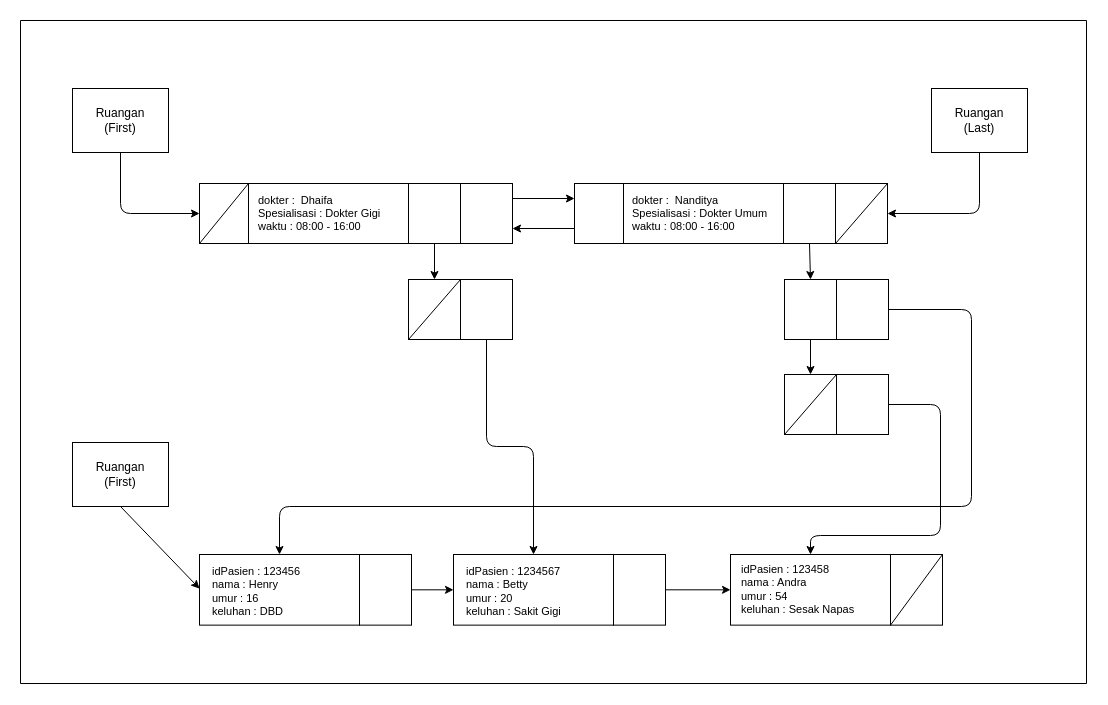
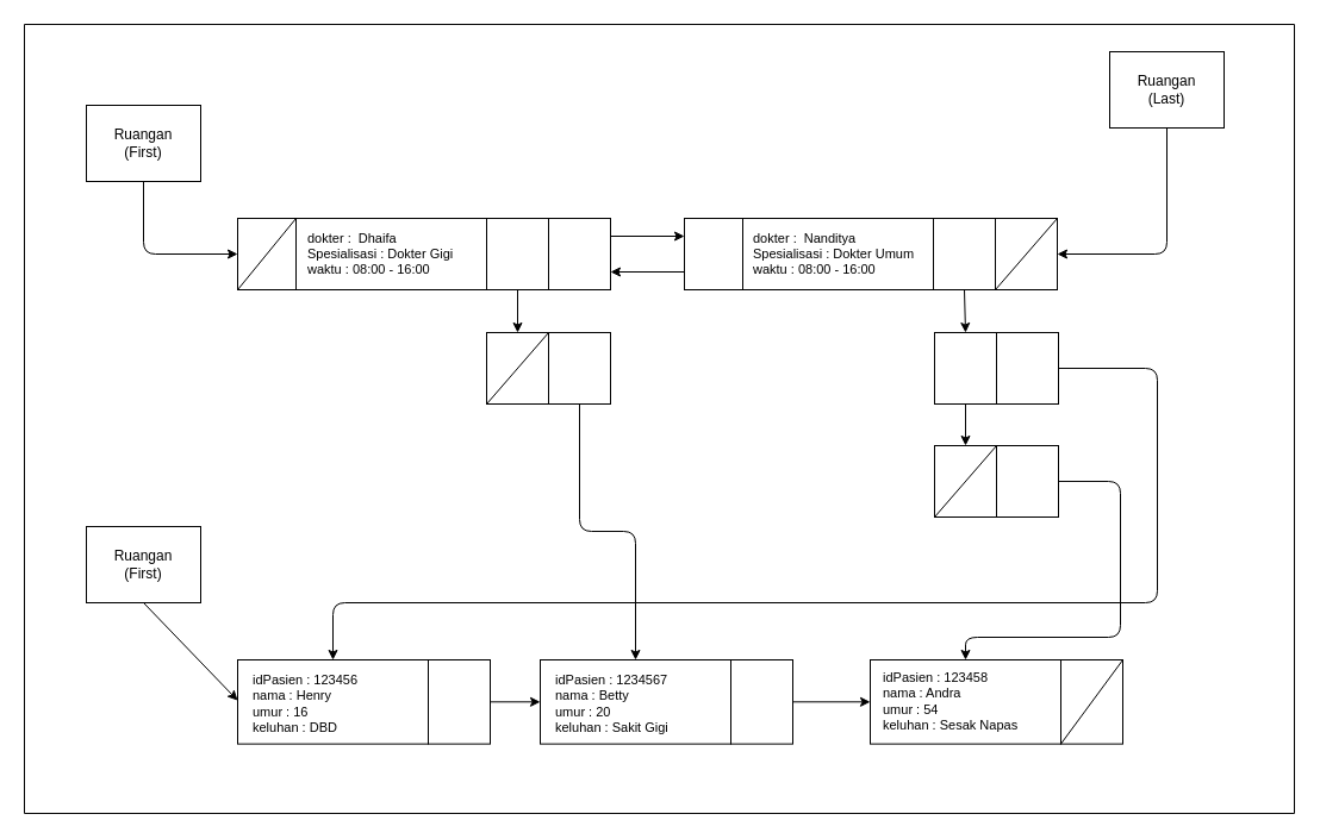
  <mxCell id="0" />
  <mxCell id="1" parent="0" />
  <mxCell id="2" style="edgeStyle=none;html=1;exitX=0.5;exitY=1;exitDx=0;exitDy=0;entryX=0;entryY=0.5;entryDx=0;entryDy=0;" parent="1" source="3" target="7" edge="1"><mxGeometry relative="1" as="geometry"><Array as="points"><mxPoint x="120" y="213" /></Array></mxGeometry></mxCell>
  <mxCell id="3" value="Ruangan&lt;br&gt;(First)" style="rounded=0;whiteSpace=wrap;html=1;" parent="1" vertex="1"><mxGeometry x="72" y="88" width="96" height="64" as="geometry" /></mxCell>
  <mxCell id="4" value="" style="group;container=1;" parent="1" vertex="1" connectable="0"><mxGeometry x="199" y="183" width="313" height="60" as="geometry" /></mxCell>
  <mxCell id="5" value="" style="rounded=0;whiteSpace=wrap;html=1;" parent="4" vertex="1"><mxGeometry x="49" width="160" height="60" as="geometry" /></mxCell>
  <mxCell id="6" value="" style="rounded=0;whiteSpace=wrap;html=1;" parent="4" vertex="1"><mxGeometry x="209" width="52" height="60" as="geometry" /></mxCell>
  <mxCell id="7" value="" style="rounded=0;whiteSpace=wrap;html=1;" parent="4" vertex="1"><mxGeometry width="49" height="60" as="geometry" /></mxCell>
  <mxCell id="8" value="" style="rounded=0;whiteSpace=wrap;html=1;" parent="4" vertex="1"><mxGeometry x="261" width="52" height="60" as="geometry" /></mxCell>
  <mxCell id="9" value="" style="endArrow=none;html=1;exitX=0;exitY=1;exitDx=0;exitDy=0;entryX=1;entryY=0;entryDx=0;entryDy=0;" parent="4" source="7" target="7" edge="1"><mxGeometry width="50" height="50" as="geometry"><mxPoint x="-2" y="52" as="sourcePoint" /><mxPoint x="48" y="2" as="targetPoint" /></mxGeometry></mxCell>
  <mxCell id="10" value="&lt;div style=&quot;text-align: justify ; font-size: 11px&quot;&gt;&lt;font style=&quot;font-size: 11px&quot;&gt;dokter :&amp;nbsp; Dhaifa&lt;/font&gt;&lt;/div&gt;&lt;div style=&quot;text-align: justify ; font-size: 11px&quot;&gt;&lt;span&gt;&lt;font style=&quot;font-size: 11px&quot;&gt;Spesialisasi : Dokter Gigi&lt;/font&gt;&lt;/span&gt;&lt;/div&gt;&lt;div style=&quot;text-align: justify ; font-size: 11px&quot;&gt;&lt;font style=&quot;font-size: 11px&quot;&gt;waktu : 08:00 - 16:00&lt;/font&gt;&lt;/div&gt;" style="text;html=1;align=left;verticalAlign=middle;resizable=0;points=[];autosize=1;strokeColor=none;" parent="4" vertex="1"><mxGeometry x="57" y="7" width="132" height="46" as="geometry" /></mxCell>
  <mxCell id="11" value="" style="group;container=1;" parent="1" vertex="1" connectable="0"><mxGeometry x="574" y="183" width="313" height="60" as="geometry" /></mxCell>
  <mxCell id="12" value="" style="rounded=0;whiteSpace=wrap;html=1;" parent="11" vertex="1"><mxGeometry x="49" width="160" height="60" as="geometry" /></mxCell>
  <mxCell id="13" value="" style="rounded=0;whiteSpace=wrap;html=1;" parent="11" vertex="1"><mxGeometry x="209" width="52" height="60" as="geometry" /></mxCell>
  <mxCell id="14" value="" style="rounded=0;whiteSpace=wrap;html=1;" parent="11" vertex="1"><mxGeometry width="49" height="60" as="geometry" /></mxCell>
  <mxCell id="15" value="" style="rounded=0;whiteSpace=wrap;html=1;" parent="11" vertex="1"><mxGeometry x="261" width="52" height="60" as="geometry" /></mxCell>
  <mxCell id="16" value="" style="endArrow=none;html=1;exitX=0;exitY=1;exitDx=0;exitDy=0;entryX=1;entryY=0;entryDx=0;entryDy=0;" parent="11" source="15" target="15" edge="1"><mxGeometry x="-737" y="-235" width="50" height="50" as="geometry"><mxPoint x="261" y="60" as="sourcePoint" /><mxPoint x="313" as="targetPoint" /></mxGeometry></mxCell>
  <mxCell id="17" value="&lt;div style=&quot;text-align: justify ; font-size: 11px&quot;&gt;&lt;font style=&quot;font-size: 11px&quot;&gt;dokter :&amp;nbsp; Nanditya&lt;/font&gt;&lt;/div&gt;&lt;div style=&quot;text-align: justify ; font-size: 11px&quot;&gt;&lt;span&gt;&lt;font style=&quot;font-size: 11px&quot;&gt;Spesialisasi : Dokter Umum&lt;/font&gt;&lt;/span&gt;&lt;/div&gt;&lt;div style=&quot;text-align: justify ; font-size: 11px&quot;&gt;&lt;font style=&quot;font-size: 11px&quot;&gt;waktu : 08:00 - 16:00&lt;/font&gt;&lt;/div&gt;" style="text;html=1;align=left;verticalAlign=middle;resizable=0;points=[];autosize=1;strokeColor=none;" parent="11" vertex="1"><mxGeometry x="56" y="7" width="145" height="46" as="geometry" /></mxCell>
  <mxCell id="18" style="edgeStyle=none;html=1;exitX=1;exitY=0.25;exitDx=0;exitDy=0;entryX=0;entryY=0.25;entryDx=0;entryDy=0;" parent="1" source="8" target="14" edge="1"><mxGeometry relative="1" as="geometry" /></mxCell>
  <mxCell id="19" style="edgeStyle=none;html=1;exitX=0;exitY=0.75;exitDx=0;exitDy=0;entryX=1;entryY=0.75;entryDx=0;entryDy=0;" parent="1" source="14" target="8" edge="1"><mxGeometry relative="1" as="geometry" /></mxCell>
  <mxCell id="20" value="" style="group" parent="1" vertex="1" connectable="0"><mxGeometry x="408" y="279" width="104" height="60" as="geometry" /></mxCell>
  <mxCell id="21" value="" style="rounded=0;whiteSpace=wrap;html=1;" parent="20" vertex="1"><mxGeometry width="52" height="60" as="geometry" /></mxCell>
  <mxCell id="22" value="" style="rounded=0;whiteSpace=wrap;html=1;" parent="20" vertex="1"><mxGeometry x="52" width="52" height="60" as="geometry" /></mxCell>
  <mxCell id="23" value="" style="endArrow=none;html=1;exitX=0;exitY=1;exitDx=0;exitDy=0;entryX=1;entryY=0;entryDx=0;entryDy=0;" parent="20" source="21" target="21" edge="1"><mxGeometry width="50" height="50" relative="1" as="geometry"><mxPoint x="165" y="71" as="sourcePoint" /><mxPoint x="215" y="21" as="targetPoint" /></mxGeometry></mxCell>
  <mxCell id="24" value="" style="group" parent="1" vertex="1" connectable="0"><mxGeometry x="784" y="374" width="104" height="60" as="geometry" /></mxCell>
  <mxCell id="25" value="" style="rounded=0;whiteSpace=wrap;html=1;" parent="24" vertex="1"><mxGeometry width="52" height="60" as="geometry" /></mxCell>
  <mxCell id="26" value="" style="rounded=0;whiteSpace=wrap;html=1;" parent="24" vertex="1"><mxGeometry x="52" width="52" height="60" as="geometry" /></mxCell>
  <mxCell id="27" value="" style="endArrow=none;html=1;exitX=0;exitY=1;exitDx=0;exitDy=0;entryX=1;entryY=0;entryDx=0;entryDy=0;" parent="24" source="25" target="25" edge="1"><mxGeometry width="50" height="50" relative="1" as="geometry"><mxPoint y="-35" as="sourcePoint" /><mxPoint x="52" y="-95" as="targetPoint" /></mxGeometry></mxCell>
  <mxCell id="28" value="" style="group" parent="1" vertex="1" connectable="0"><mxGeometry x="784" y="279" width="104" height="60" as="geometry" /></mxCell>
  <mxCell id="29" value="" style="rounded=0;whiteSpace=wrap;html=1;" parent="28" vertex="1"><mxGeometry width="52" height="60" as="geometry" /></mxCell>
  <mxCell id="30" value="" style="rounded=0;whiteSpace=wrap;html=1;" parent="28" vertex="1"><mxGeometry x="52" width="52" height="60" as="geometry" /></mxCell>
  <mxCell id="31" style="edgeStyle=none;html=1;exitX=0.5;exitY=1;exitDx=0;exitDy=0;entryX=0.5;entryY=0;entryDx=0;entryDy=0;" parent="1" source="6" target="21" edge="1"><mxGeometry relative="1" as="geometry" /></mxCell>
  <mxCell id="32" style="edgeStyle=none;html=1;exitX=0.5;exitY=1;exitDx=0;exitDy=0;entryX=0.5;entryY=0;entryDx=0;entryDy=0;" parent="1" source="13" target="29" edge="1"><mxGeometry relative="1" as="geometry" /></mxCell>
  <mxCell id="33" style="edgeStyle=none;html=1;exitX=0.5;exitY=1;exitDx=0;exitDy=0;" parent="1" source="29" target="25" edge="1"><mxGeometry relative="1" as="geometry" /></mxCell>
  <mxCell id="34" style="edgeStyle=none;html=1;exitX=0.5;exitY=1;exitDx=0;exitDy=0;entryX=1;entryY=0.5;entryDx=0;entryDy=0;" parent="1" source="35" target="15" edge="1"><mxGeometry relative="1" as="geometry"><Array as="points"><mxPoint x="979" y="213" /></Array></mxGeometry></mxCell>
- <mxCell id="35" value="Ruangan&lt;br&gt;(Last)" style="rounded=0;whiteSpace=wrap;html=1;" parent="1" vertex="1"><mxGeometry x="931" y="88" width="96" height="64" as="geometry" /></mxCell>
+ <mxCell id="35" value="Ruangan&lt;br&gt;(Last)" style="rounded=0;whiteSpace=wrap;html=1;" parent="1" vertex="1"><mxGeometry x="931" y="43" width="96" height="64" as="geometry" /></mxCell>
  <mxCell id="36" style="edgeStyle=none;html=1;exitX=0.5;exitY=1;exitDx=0;exitDy=0;entryX=0;entryY=0.483;entryDx=0;entryDy=0;entryPerimeter=0;" parent="1" source="37" target="39" edge="1"><mxGeometry relative="1" as="geometry"><mxPoint x="194" y="583" as="targetPoint" /></mxGeometry></mxCell>
  <mxCell id="37" value="Ruangan&lt;br&gt;(First)" style="rounded=0;whiteSpace=wrap;html=1;" parent="1" vertex="1"><mxGeometry x="72" y="442" width="96" height="64" as="geometry" /></mxCell>
  <mxCell id="38" value="" style="group" parent="1" vertex="1" connectable="0"><mxGeometry x="199" y="554" width="212" height="73" as="geometry" /></mxCell>
  <mxCell id="39" value="" style="rounded=0;whiteSpace=wrap;html=1;" parent="38" vertex="1"><mxGeometry width="160" height="70.645" as="geometry" /></mxCell>
  <mxCell id="40" value="" style="rounded=0;whiteSpace=wrap;html=1;" parent="38" vertex="1"><mxGeometry x="160" width="52" height="70.645" as="geometry" /></mxCell>
  <mxCell id="41" value="&lt;div style=&quot;text-align: justify ; font-size: 11px&quot;&gt;idPasien : 123456&lt;/div&gt;&lt;div style=&quot;text-align: justify ; font-size: 11px&quot;&gt;nama : Henry&lt;/div&gt;&lt;div style=&quot;text-align: justify ; font-size: 11px&quot;&gt;umur : 16&lt;/div&gt;&lt;div style=&quot;text-align: justify ; font-size: 11px&quot;&gt;keluhan : DBD&lt;/div&gt;" style="text;html=1;align=left;verticalAlign=middle;resizable=0;points=[];autosize=1;strokeColor=none;" parent="38" vertex="1"><mxGeometry x="11" y="6.5" width="98" height="60" as="geometry" /></mxCell>
  <mxCell id="42" value="" style="group" parent="1" vertex="1" connectable="0"><mxGeometry x="453" y="554" width="212" height="73" as="geometry" /></mxCell>
  <mxCell id="43" value="" style="rounded=0;whiteSpace=wrap;html=1;" parent="42" vertex="1"><mxGeometry width="160" height="70.645" as="geometry" /></mxCell>
  <mxCell id="44" value="" style="rounded=0;whiteSpace=wrap;html=1;" parent="42" vertex="1"><mxGeometry x="160" width="52" height="70.645" as="geometry" /></mxCell>
  <mxCell id="45" value="&lt;div style=&quot;text-align: justify ; font-size: 11px&quot;&gt;&lt;br&gt;&lt;/div&gt;" style="text;html=1;align=left;verticalAlign=middle;resizable=0;points=[];autosize=1;strokeColor=none;" parent="42" vertex="1"><mxGeometry x="11" y="27.5" width="10" height="18" as="geometry" /></mxCell>
  <mxCell id="46" value="&lt;div style=&quot;text-align: justify ; font-size: 11px&quot;&gt;idPasien : 1234567&lt;/div&gt;&lt;div style=&quot;text-align: justify ; font-size: 11px&quot;&gt;nama : Betty&lt;/div&gt;&lt;div style=&quot;text-align: justify ; font-size: 11px&quot;&gt;umur : 20&lt;/div&gt;&lt;div style=&quot;text-align: justify ; font-size: 11px&quot;&gt;keluhan : Sakit Gigi&lt;/div&gt;" style="text;html=1;align=left;verticalAlign=middle;resizable=0;points=[];autosize=1;strokeColor=none;" parent="42" vertex="1"><mxGeometry x="11" y="6.5" width="105" height="60" as="geometry" /></mxCell>
  <mxCell id="47" value="" style="group" parent="1" vertex="1" connectable="0"><mxGeometry x="730" y="554" width="212" height="73" as="geometry" /></mxCell>
  <mxCell id="48" value="" style="rounded=0;whiteSpace=wrap;html=1;" parent="47" vertex="1"><mxGeometry width="160" height="70.645" as="geometry" /></mxCell>
  <mxCell id="49" value="" style="rounded=0;whiteSpace=wrap;html=1;" parent="47" vertex="1"><mxGeometry x="160" width="52" height="70.645" as="geometry" /></mxCell>
  <mxCell id="50" value="&lt;div style=&quot;text-align: justify ; font-size: 11px&quot;&gt;idPasien : 123458&lt;/div&gt;&lt;div style=&quot;text-align: justify ; font-size: 11px&quot;&gt;nama : Andra&lt;/div&gt;&lt;div style=&quot;text-align: justify ; font-size: 11px&quot;&gt;umur : 54&lt;/div&gt;&lt;div style=&quot;text-align: justify ; font-size: 11px&quot;&gt;keluhan : Sesak Napas&lt;/div&gt;" style="text;html=1;align=left;verticalAlign=middle;resizable=0;points=[];autosize=1;strokeColor=none;" parent="47" vertex="1"><mxGeometry x="9" y="5.32" width="123" height="60" as="geometry" /></mxCell>
  <mxCell id="51" value="" style="endArrow=none;html=1;entryX=1;entryY=0;entryDx=0;entryDy=0;exitX=0;exitY=1;exitDx=0;exitDy=0;" parent="47" source="49" target="49" edge="1"><mxGeometry width="50" height="50" relative="1" as="geometry"><mxPoint x="-91" y="-24" as="sourcePoint" /><mxPoint x="-41" y="-74" as="targetPoint" /></mxGeometry></mxCell>
  <mxCell id="52" style="edgeStyle=none;html=1;exitX=1;exitY=0.5;exitDx=0;exitDy=0;entryX=0;entryY=0.5;entryDx=0;entryDy=0;" parent="1" source="40" target="43" edge="1"><mxGeometry relative="1" as="geometry" /></mxCell>
  <mxCell id="53" style="edgeStyle=none;html=1;exitX=1;exitY=0.5;exitDx=0;exitDy=0;entryX=0;entryY=0.5;entryDx=0;entryDy=0;" parent="1" source="44" target="48" edge="1"><mxGeometry relative="1" as="geometry" /></mxCell>
  <mxCell id="54" style="edgeStyle=none;html=1;exitX=0.5;exitY=1;exitDx=0;exitDy=0;entryX=0.5;entryY=0;entryDx=0;entryDy=0;" parent="1" source="22" target="43" edge="1"><mxGeometry relative="1" as="geometry"><Array as="points"><mxPoint x="486" y="446" /><mxPoint x="533" y="446" /></Array></mxGeometry></mxCell>
  <mxCell id="55" style="edgeStyle=none;html=1;exitX=1;exitY=0.5;exitDx=0;exitDy=0;entryX=0.5;entryY=0;entryDx=0;entryDy=0;" parent="1" source="30" target="39" edge="1"><mxGeometry relative="1" as="geometry"><Array as="points"><mxPoint x="971" y="309" /><mxPoint x="971" y="506" /><mxPoint x="279" y="506" /></Array></mxGeometry></mxCell>
  <mxCell id="56" style="edgeStyle=none;html=1;exitX=1;exitY=0.5;exitDx=0;exitDy=0;entryX=0.5;entryY=0;entryDx=0;entryDy=0;" parent="1" source="26" target="48" edge="1"><mxGeometry relative="1" as="geometry"><Array as="points"><mxPoint x="940" y="404" /><mxPoint x="940" y="535" /><mxPoint x="810" y="535" /></Array></mxGeometry></mxCell>
  <mxCell id="57" value="" style="swimlane;startSize=0;" vertex="1" parent="1"><mxGeometry x="20" y="20" width="1066" height="663" as="geometry" /></mxCell>
